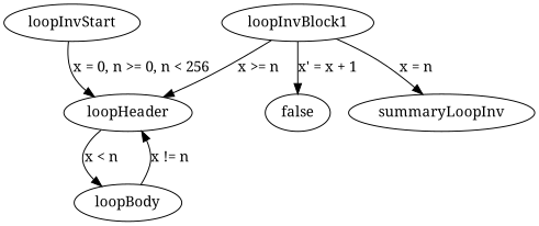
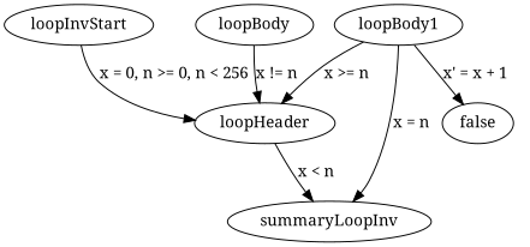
  digraph {
    fontname="Noto Serif"
    node [fontname="Noto Serif"]
    edge [fontname="Noto Serif"]
    loopInvStart
    loopHeader
    loopBody
-   loopInvBlock1
+   loopInvBlock1 [label=loopBody1]
    false
    summaryLoopInv
    loopInvStart -> loopHeader [label="x = 0, n >= 0, n < 256"]
-   loopHeader -> loopBody [label="x < n        "]
+   loopHeader -> summaryLoopInv [label="x < n        "]
    loopBody -> loopHeader [label="x != n"]
    loopInvBlock1 -> loopHeader [label="x >= n"]
    loopInvBlock1 -> false [label="x' = x + 1    "]
    loopInvBlock1 -> summaryLoopInv [label="x = n"]
  }
